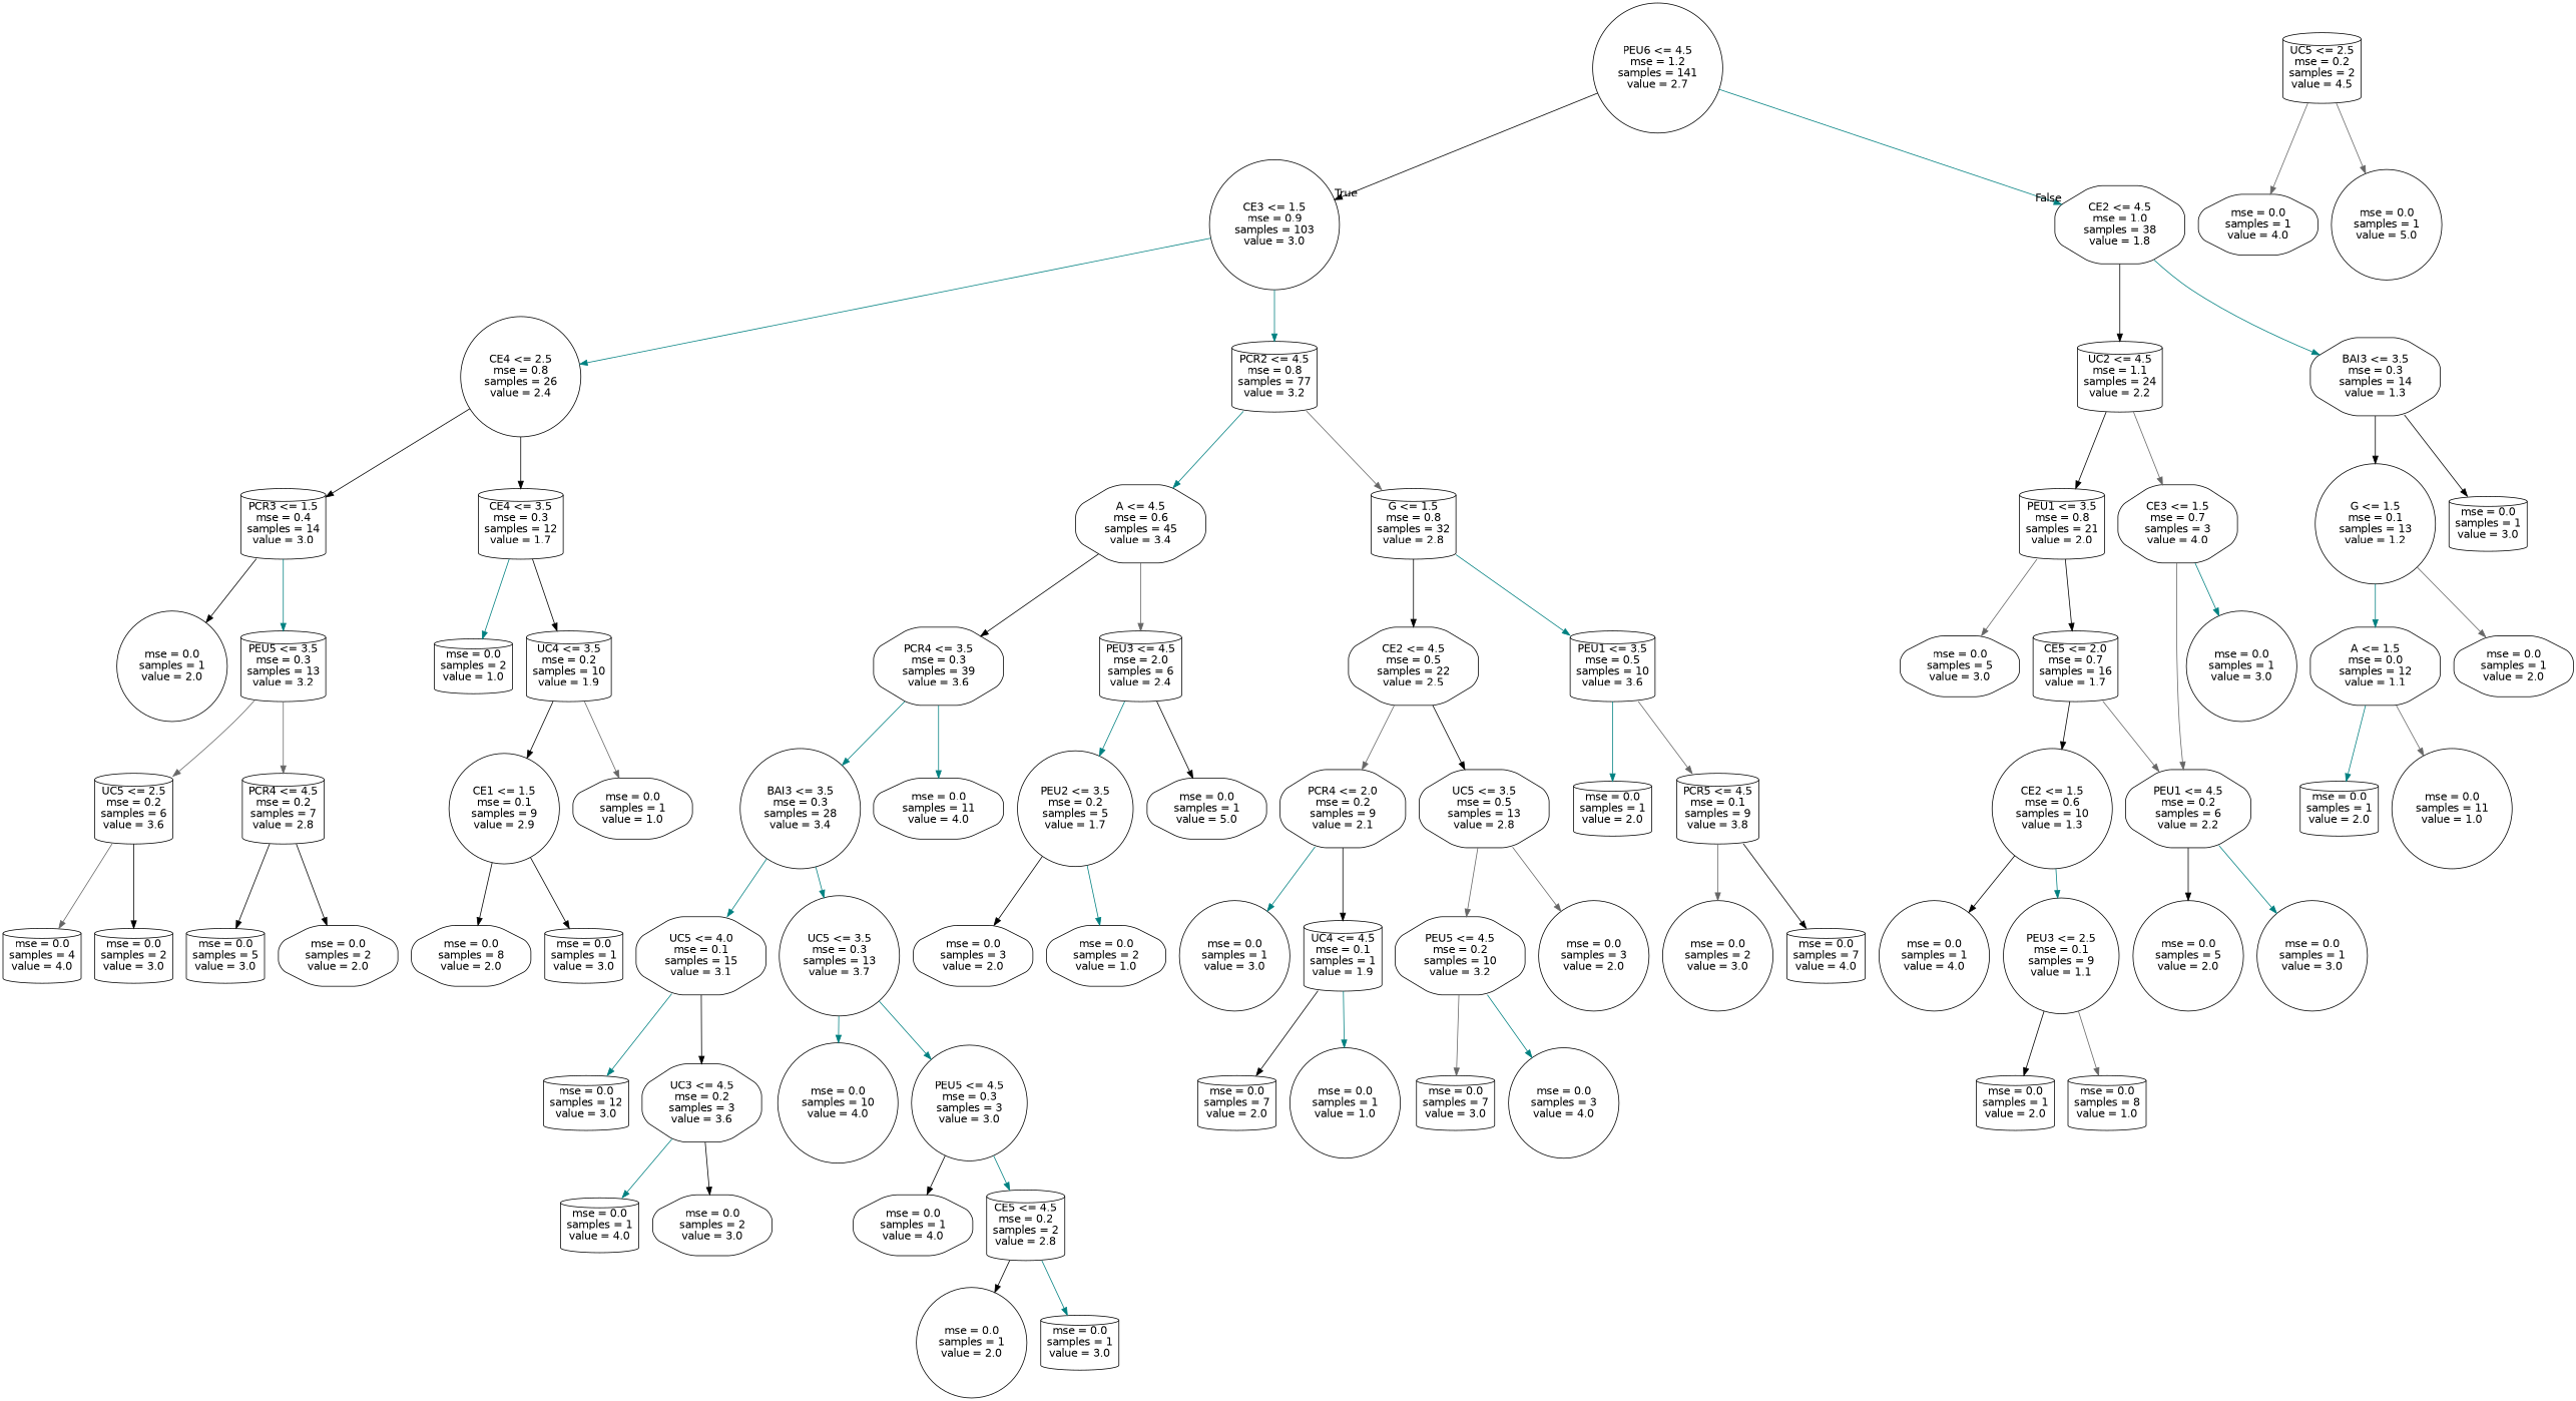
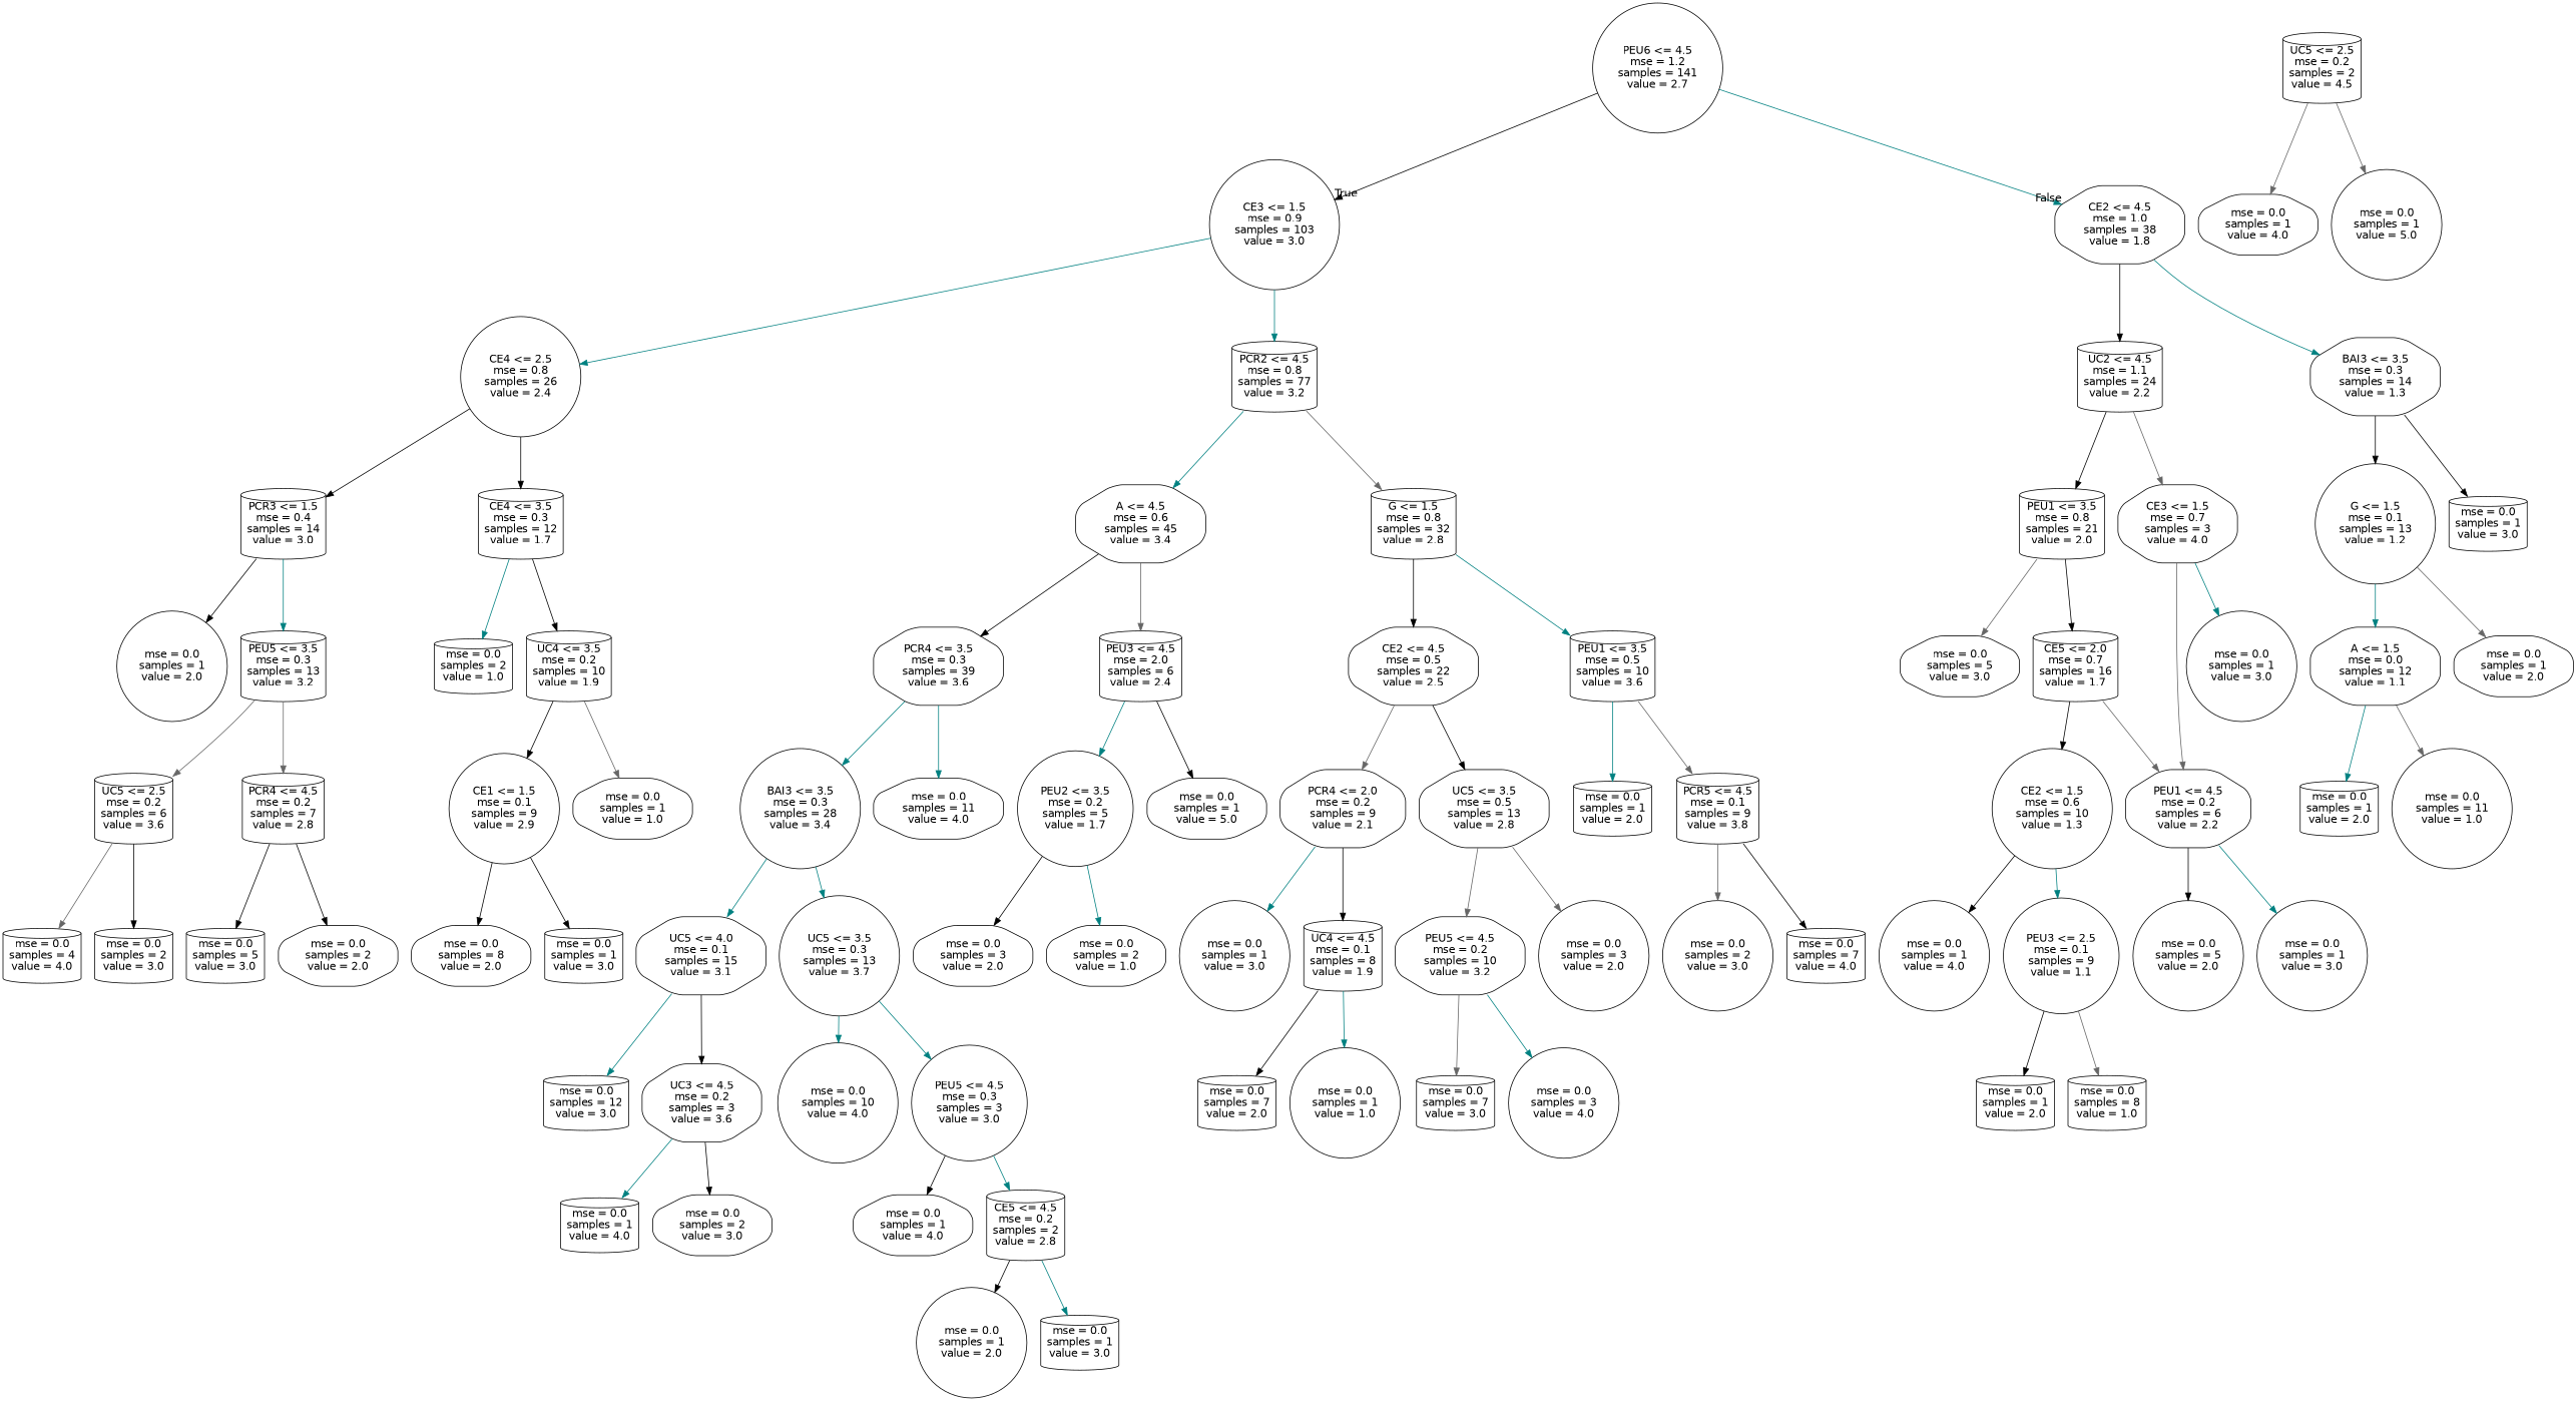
  digraph {
    node [color=black fontname=helvetica shape=cylinder style=rounded]
    edge [color=black fontname=helvetica]
    n1 [label="PEU6 <= 4.5\nmse = 1.2\nsamples = 141\nvalue = 2.7" shape=circle]
    n2 [label="CE3 <= 1.5\nmse = 0.9\nsamples = 103\nvalue = 3.0" shape=circle]
    n3 [label="CE2 <= 4.5\nmse = 1.0\nsamples = 38\nvalue = 1.8" shape=octagon]
    n4 [label="CE4 <= 2.5\nmse = 0.8\nsamples = 26\nvalue = 2.4" shape=circle]
    n5 [label="PCR2 <= 4.5\nmse = 0.8\nsamples = 77\nvalue = 3.2"]
    n6 [label="UC2 <= 4.5\nmse = 1.1\nsamples = 24\nvalue = 2.2"]
    n7 [label="BAI3 <= 3.5\nmse = 0.3\nsamples = 14\nvalue = 1.3" shape=octagon]
    n8 [label="PCR3 <= 1.5\nmse = 0.4\nsamples = 14\nvalue = 3.0"]
    n9 [label="CE4 <= 3.5\nmse = 0.3\nsamples = 12\nvalue = 1.7"]
    n10 [label="A <= 4.5\nmse = 0.6\nsamples = 45\nvalue = 3.4" shape=octagon]
    n11 [label="G <= 1.5\nmse = 0.8\nsamples = 32\nvalue = 2.8"]
    n12 [label="mse = 0.0\nsamples = 1\nvalue = 2.0" shape=circle]
    n13 [label="PEU5 <= 3.5\nmse = 0.3\nsamples = 13\nvalue = 3.2"]
    n14 [label="mse = 0.0\nsamples = 2\nvalue = 1.0"]
    n15 [label="UC4 <= 3.5\nmse = 0.2\nsamples = 10\nvalue = 1.9"]
    n16 [label="UC5 <= 2.5\nmse = 0.2\nsamples = 6\nvalue = 3.6"]
    n17 [label="PCR4 <= 4.5\nmse = 0.2\nsamples = 7\nvalue = 2.8"]
    n18 [label="mse = 0.0\nsamples = 4\nvalue = 4.0"]
    n19 [label="mse = 0.0\nsamples = 2\nvalue = 3.0"]
    n20 [label="mse = 0.0\nsamples = 5\nvalue = 3.0"]
    n21 [label="mse = 0.0\nsamples = 2\nvalue = 2.0" shape=octagon]
    n22 [label="CE1 <= 1.5\nmse = 0.1\nsamples = 9\nvalue = 2.9" shape=circle]
    n23 [label="mse = 0.0\nsamples = 1\nvalue = 1.0" shape=octagon]
    n24 [label="mse = 0.0\nsamples = 8\nvalue = 2.0" shape=octagon]
    n25 [label="mse = 0.0\nsamples = 1\nvalue = 3.0"]
    n26 [label="PCR4 <= 3.5\nmse = 0.3\nsamples = 39\nvalue = 3.6" shape=octagon]
    n27 [label="PEU3 <= 4.5\nmse = 2.0\nsamples = 6\nvalue = 2.4"]
    n28 [label="CE2 <= 4.5\nmse = 0.5\nsamples = 22\nvalue = 2.5" shape=octagon]
    n29 [label="PEU1 <= 3.5\nmse = 0.5\nsamples = 10\nvalue = 3.6"]
    n30 [label="BAI3 <= 3.5\nmse = 0.3\nsamples = 28\nvalue = 3.4" shape=circle]
    n31 [label="mse = 0.0\nsamples = 11\nvalue = 4.0" shape=octagon]
    n32 [label="PEU2 <= 3.5\nmse = 0.2\nsamples = 5\nvalue = 1.7" shape=circle]
    n33 [label="mse = 0.0\nsamples = 1\nvalue = 5.0" shape=octagon]
    n34 [label="UC5 <= 4.0\nmse = 0.1\nsamples = 15\nvalue = 3.1" shape=octagon]
    n35 [label="UC5 <= 3.5\nmse = 0.3\nsamples = 13\nvalue = 3.7" shape=circle]
    n36 [label="mse = 0.0\nsamples = 12\nvalue = 3.0"]
    n37 [label="UC3 <= 4.5\nmse = 0.2\nsamples = 3\nvalue = 3.6" shape=octagon]
    n38 [label="mse = 0.0\nsamples = 10\nvalue = 4.0" shape=circle]
    n39 [label="PEU5 <= 4.5\nmse = 0.3\nsamples = 3\nvalue = 3.0" shape=circle]
    n40 [label="mse = 0.0\nsamples = 1\nvalue = 4.0"]
    n41 [label="mse = 0.0\nsamples = 2\nvalue = 3.0" shape=octagon]
    n42 [label="mse = 0.0\nsamples = 1\nvalue = 4.0" shape=octagon]
    n43 [label="CE5 <= 4.5\nmse = 0.2\nsamples = 2\nvalue = 2.8"]
    n44 [label="mse = 0.0\nsamples = 1\nvalue = 2.0" shape=circle]
    n45 [label="mse = 0.0\nsamples = 1\nvalue = 3.0"]
    n46 [label="mse = 0.0\nsamples = 3\nvalue = 2.0" shape=octagon]
    n47 [label="mse = 0.0\nsamples = 2\nvalue = 1.0" shape=octagon]
    n48 [label="PCR4 <= 2.0\nmse = 0.2\nsamples = 9\nvalue = 2.1" shape=octagon]
    n49 [label="UC5 <= 3.5\nmse = 0.5\nsamples = 13\nvalue = 2.8" shape=octagon]
    n50 [label="mse = 0.0\nsamples = 1\nvalue = 2.0"]
    n51 [label="PCR5 <= 4.5\nmse = 0.1\nsamples = 9\nvalue = 3.8"]
    n52 [label="mse = 0.0\nsamples = 1\nvalue = 3.0" shape=circle]
-   n53 [label="UC4 <= 4.5\nmse = 0.1\nsamples = 1\nvalue = 1.9"]
+   n53 [label="UC4 <= 4.5\nmse = 0.1\nsamples = 8\nvalue = 1.9"]
    n54 [label="PEU5 <= 4.5\nmse = 0.2\nsamples = 10\nvalue = 3.2" shape=octagon]
    n55 [label="mse = 0.0\nsamples = 3\nvalue = 2.0" shape=circle]
    n56 [label="mse = 0.0\nsamples = 7\nvalue = 2.0"]
    n57 [label="mse = 0.0\nsamples = 1\nvalue = 1.0" shape=circle]
    n58 [label="mse = 0.0\nsamples = 7\nvalue = 3.0"]
    n59 [label="mse = 0.0\nsamples = 3\nvalue = 4.0" shape=circle]
    n60 [label="mse = 0.0\nsamples = 2\nvalue = 3.0" shape=circle]
    n61 [label="mse = 0.0\nsamples = 7\nvalue = 4.0"]
    n62 [label="PEU1 <= 3.5\nmse = 0.8\nsamples = 21\nvalue = 2.0"]
    n63 [label="CE3 <= 1.5\nmse = 0.7\nsamples = 3\nvalue = 4.0" shape=octagon]
    n64 [label="G <= 1.5\nmse = 0.1\nsamples = 13\nvalue = 1.2" shape=circle]
    n65 [label="mse = 0.0\nsamples = 1\nvalue = 3.0"]
    n66 [label="mse = 0.0\nsamples = 5\nvalue = 3.0" shape=octagon]
    n67 [label="CE5 <= 2.0\nmse = 0.7\nsamples = 16\nvalue = 1.7"]
    n68 [label="PEU1 <= 4.5\nmse = 0.2\nsamples = 6\nvalue = 2.2" shape=octagon]
    n69 [label="mse = 0.0\nsamples = 1\nvalue = 3.0" shape=circle]
    n70 [label="CE2 <= 1.5\nmse = 0.6\nsamples = 10\nvalue = 1.3" shape=circle]
    n71 [label="mse = 0.0\nsamples = 1\nvalue = 4.0" shape=circle]
    n72 [label="PEU3 <= 2.5\nmse = 0.1\nsamples = 9\nvalue = 1.1" shape=circle]
    n73 [label="mse = 0.0\nsamples = 5\nvalue = 2.0" shape=circle]
    n74 [label="mse = 0.0\nsamples = 1\nvalue = 3.0" shape=circle]
    n75 [label="mse = 0.0\nsamples = 1\nvalue = 2.0"]
    n76 [label="mse = 0.0\nsamples = 8\nvalue = 1.0"]
    n77 [label="UC5 <= 2.5\nmse = 0.2\nsamples = 2\nvalue = 4.5"]
    n78 [label="mse = 0.0\nsamples = 1\nvalue = 4.0" shape=octagon]
    n79 [label="mse = 0.0\nsamples = 1\nvalue = 5.0" shape=circle]
    n80 [label="A <= 1.5\nmse = 0.0\nsamples = 12\nvalue = 1.1" shape=octagon]
    n81 [label="mse = 0.0\nsamples = 1\nvalue = 2.0" shape=octagon]
    n82 [label="mse = 0.0\nsamples = 1\nvalue = 2.0"]
    n83 [label="mse = 0.0\nsamples = 11\nvalue = 1.0" shape=circle]
    n1 -> n2 [headlabel=True labelangle=45 labeldistance=2.5]
    n1 -> n3 [color=teal headlabel=False labelangle=-45 labeldistance=2.5]
    n2 -> n4 [color=teal]
    n2 -> n5 [color=teal]
    n3 -> n6
    n3 -> n7 [color=teal]
    n4 -> n8
    n4 -> n9
    n5 -> n10 [color=teal]
    n5 -> n11 [color=gray40]
    n6 -> n62
    n6 -> n63 [color=gray40]
    n7 -> n64
    n7 -> n65
    n8 -> n12
    n8 -> n13 [color=teal]
    n9 -> n14 [color=teal]
    n9 -> n15
    n10 -> n26
    n10 -> n27 [color=gray40]
    n11 -> n28
    n11 -> n29 [color=teal]
    n13 -> n16 [color=gray40]
    n13 -> n17 [color=gray40]
    n15 -> n22
    n15 -> n23 [color=gray40]
    n16 -> n18 [color=gray40]
    n16 -> n19
    n17 -> n20
    n17 -> n21
    n22 -> n24
    n22 -> n25
    n26 -> n30 [color=teal]
    n26 -> n31 [color=teal]
    n27 -> n32 [color=teal]
    n27 -> n33
    n28 -> n48 [color=gray40]
    n28 -> n49
    n29 -> n50 [color=teal]
    n29 -> n51 [color=gray40]
    n30 -> n34 [color=teal]
    n30 -> n35 [color=teal]
    n32 -> n46
    n32 -> n47 [color=teal]
    n34 -> n36 [color=teal]
    n34 -> n37
    n35 -> n38 [color=teal]
    n35 -> n39 [color=teal]
    n37 -> n40 [color=teal]
    n37 -> n41
    n39 -> n42
    n39 -> n43 [color=teal]
    n43 -> n44
    n43 -> n45 [color=teal]
    n48 -> n52 [color=teal]
    n48 -> n53
    n49 -> n54 [color=gray40]
    n49 -> n55 [color=gray40]
    n51 -> n60 [color=gray40]
    n51 -> n61
    n53 -> n56
    n53 -> n57 [color=teal]
    n54 -> n58 [color=gray40]
    n54 -> n59 [color=teal]
    n62 -> n66 [color=gray40]
    n62 -> n67
    n63 -> n68 [color=gray40]
    n63 -> n69 [color=teal]
    n64 -> n80 [color=teal]
    n64 -> n81 [color=gray40]
    n67 -> n68 [color=gray40]
    n67 -> n70
    n68 -> n73
    n68 -> n74 [color=teal]
    n70 -> n71
    n70 -> n72 [color=teal]
    n72 -> n75
    n72 -> n76 [color=gray40]
    n77 -> n78 [color=gray40]
    n77 -> n79 [color=gray40]
    n80 -> n82 [color=teal]
    n80 -> n83 [color=gray40]
  }
